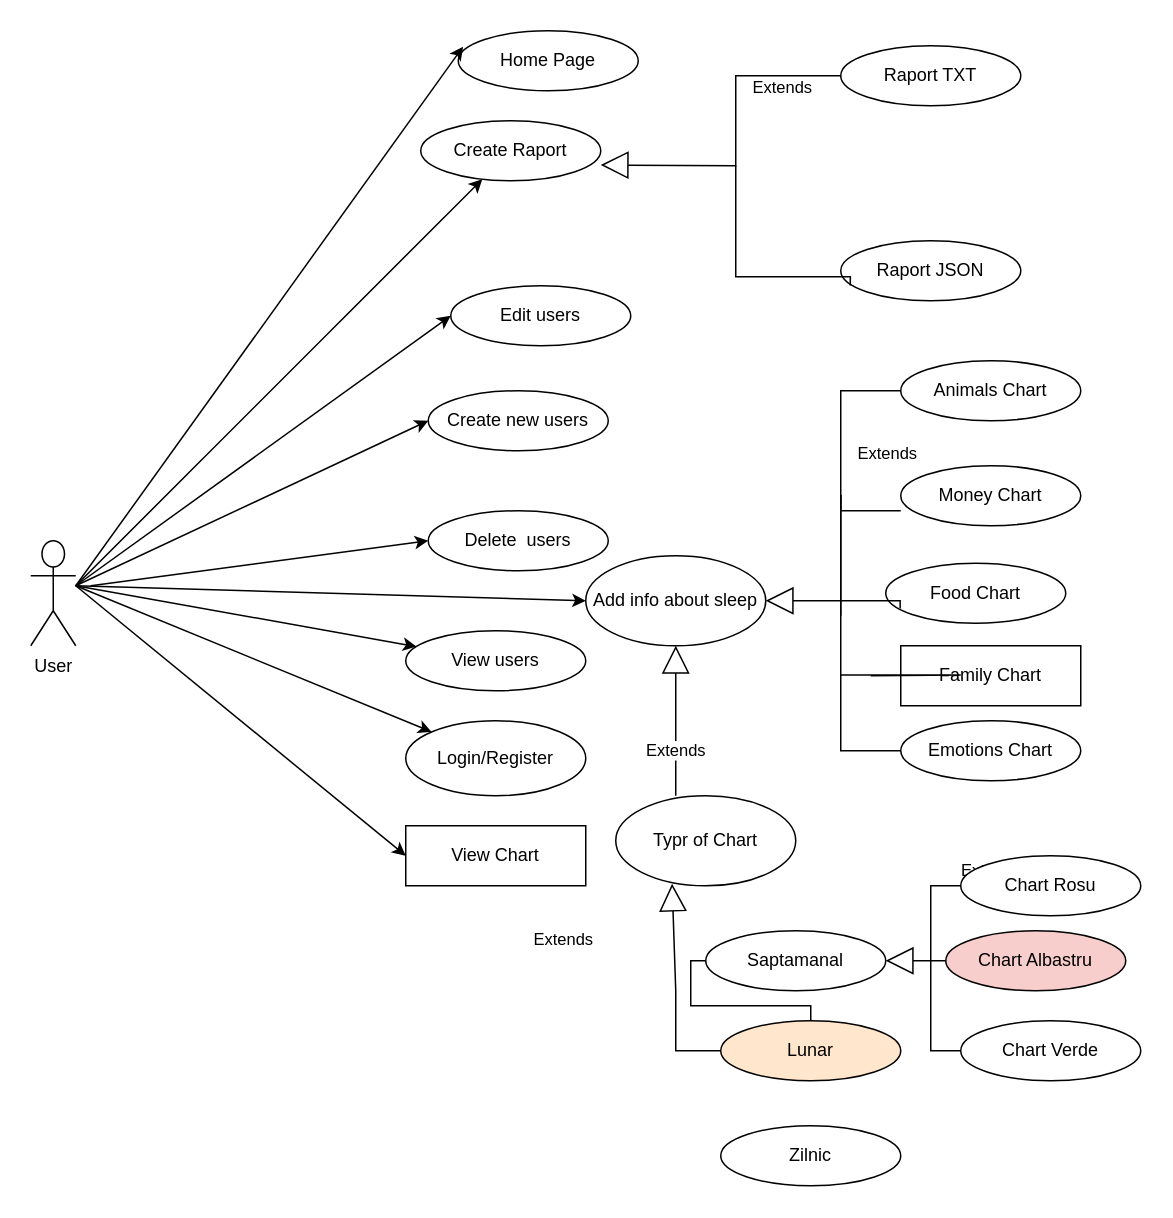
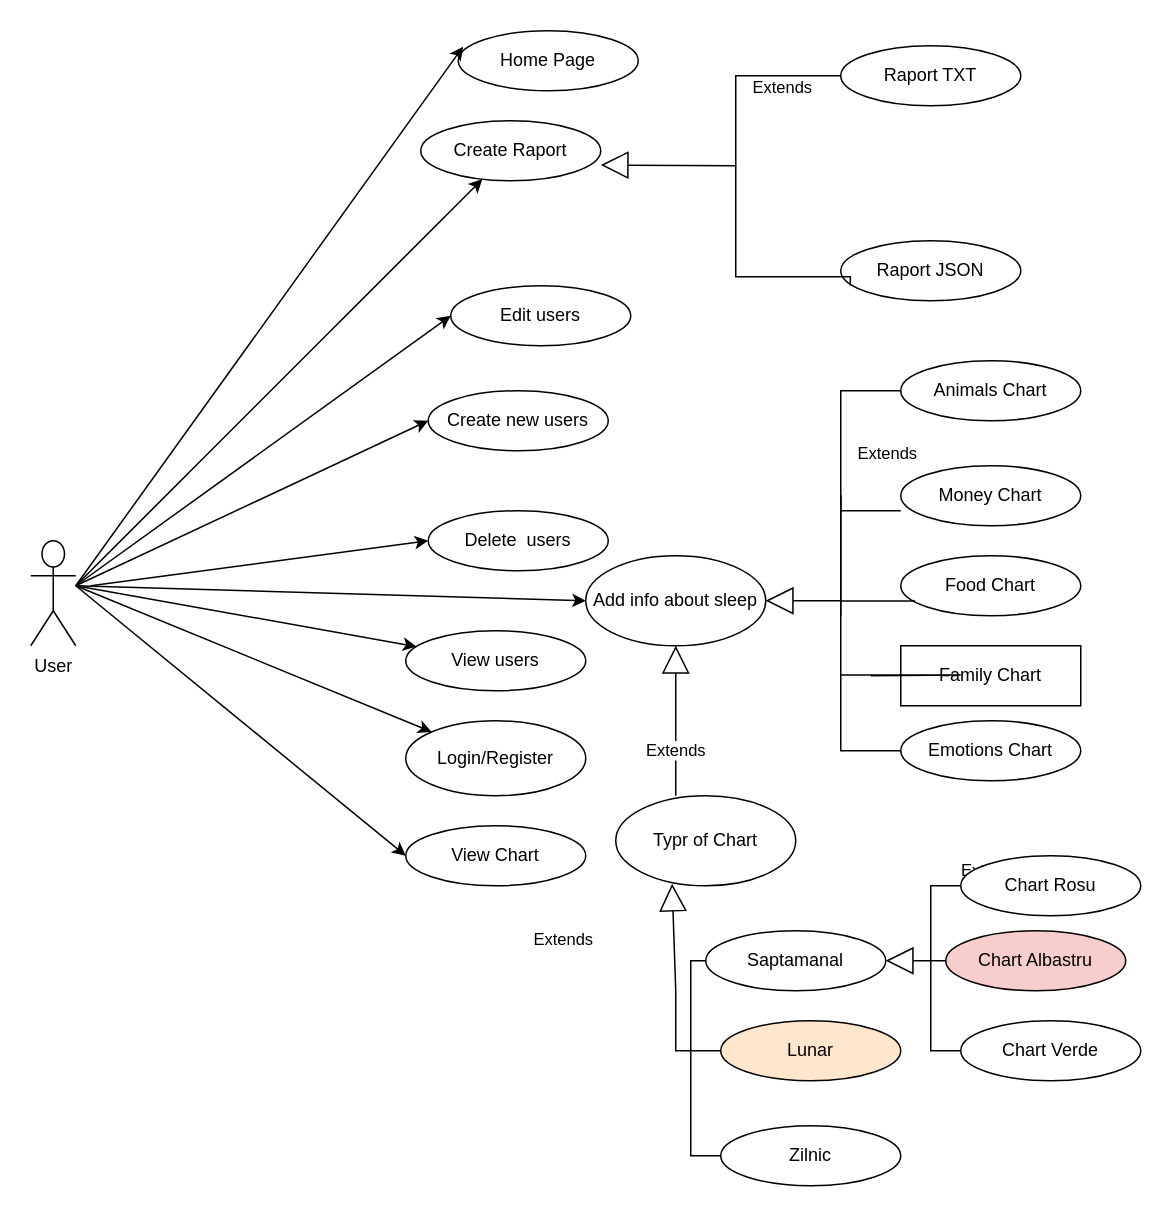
  <mxCell id="0" />
  <mxCell id="1" parent="0" />
  <mxCell id="2" value="User" style="shape=umlActor;verticalLabelPosition=bottom;verticalAlign=top;html=1;outlineConnect=0;" parent="1" vertex="1"><mxGeometry x="20" y="360" width="30" height="70" as="geometry" /></mxCell>
  <mxCell id="3" value="Login/Register" style="ellipse;whiteSpace=wrap;html=1;" parent="1" vertex="1"><mxGeometry x="270" y="480" width="120" height="50" as="geometry" /></mxCell>
  <mxCell id="4" value="" style="endArrow=classic;html=1;rounded=0;" parent="1" target="3" edge="1"><mxGeometry width="50" height="50" relative="1" as="geometry"><mxPoint x="50" y="390" as="sourcePoint" /><mxPoint x="370" y="560" as="targetPoint" /></mxGeometry></mxCell>
  <mxCell id="5" value="Create new users" style="ellipse;whiteSpace=wrap;html=1;" parent="1" vertex="1"><mxGeometry x="285" y="260" width="120" height="40" as="geometry" /></mxCell>
  <mxCell id="6" value="Edit users" style="ellipse;whiteSpace=wrap;html=1;" parent="1" vertex="1"><mxGeometry x="300" y="190" width="120" height="40" as="geometry" /></mxCell>
  <mxCell id="7" value="Delete&amp;nbsp; users" style="ellipse;whiteSpace=wrap;html=1;" parent="1" vertex="1"><mxGeometry x="285" y="340" width="120" height="40" as="geometry" /></mxCell>
  <mxCell id="8" value="View users" style="ellipse;whiteSpace=wrap;html=1;" parent="1" vertex="1"><mxGeometry x="270" y="420" width="120" height="40" as="geometry" /></mxCell>
  <mxCell id="9" value="Create Raport" style="ellipse;whiteSpace=wrap;html=1;" parent="1" vertex="1"><mxGeometry x="280" y="80" width="120" height="40" as="geometry" /></mxCell>
  <mxCell id="10" value="Raport TXT" style="ellipse;whiteSpace=wrap;html=1;" parent="1" vertex="1"><mxGeometry x="560" y="30" width="120" height="40" as="geometry" /></mxCell>
  <mxCell id="11" value="Raport JSON" style="ellipse;whiteSpace=wrap;html=1;" parent="1" vertex="1"><mxGeometry x="560" y="160" width="120" height="40" as="geometry" /></mxCell>
- <mxCell id="12" value="View Chart" style="whiteSpace=wrap;html=1;rounded=0;" parent="1" vertex="1"><mxGeometry x="270" y="550" width="120" height="40" as="geometry" /></mxCell>
+ <mxCell id="12" value="View Chart" style="ellipse;whiteSpace=wrap;html=1;" parent="1" vertex="1"><mxGeometry x="270" y="550" width="120" height="40" as="geometry" /></mxCell>
  <mxCell id="13" value="" style="endArrow=classic;html=1;rounded=0;entryX=0;entryY=0.5;entryDx=0;entryDy=0;" parent="1" target="5" edge="1"><mxGeometry width="50" height="50" relative="1" as="geometry"><mxPoint x="50" y="390" as="sourcePoint" /><mxPoint x="370" y="520" as="targetPoint" /></mxGeometry></mxCell>
  <mxCell id="14" value="" style="endArrow=classic;html=1;rounded=0;entryX=0;entryY=0.5;entryDx=0;entryDy=0;" parent="1" target="6" edge="1"><mxGeometry width="50" height="50" relative="1" as="geometry"><mxPoint x="50" y="390" as="sourcePoint" /><mxPoint x="270" y="290" as="targetPoint" /></mxGeometry></mxCell>
  <mxCell id="15" value="" style="endArrow=classic;html=1;rounded=0;entryX=0;entryY=0.5;entryDx=0;entryDy=0;" parent="1" target="7" edge="1"><mxGeometry width="50" height="50" relative="1" as="geometry"><mxPoint x="60" y="390" as="sourcePoint" /><mxPoint x="280" y="300" as="targetPoint" /></mxGeometry></mxCell>
  <mxCell id="16" value="" style="endArrow=classic;html=1;rounded=0;" parent="1" target="8" edge="1"><mxGeometry width="50" height="50" relative="1" as="geometry"><mxPoint x="50" y="390" as="sourcePoint" /><mxPoint x="290" y="310" as="targetPoint" /></mxGeometry></mxCell>
  <mxCell id="17" value="Home Page" style="ellipse;whiteSpace=wrap;html=1;" parent="1" vertex="1"><mxGeometry x="305" y="20" width="120" height="40" as="geometry" /></mxCell>
  <mxCell id="18" value="" style="endArrow=classic;html=1;rounded=0;entryX=0.027;entryY=0.265;entryDx=0;entryDy=0;entryPerimeter=0;" parent="1" target="17" edge="1"><mxGeometry width="50" height="50" relative="1" as="geometry"><mxPoint x="50" y="390" as="sourcePoint" /><mxPoint x="290.298" y="51.99" as="targetPoint" /></mxGeometry></mxCell>
  <mxCell id="19" value="" style="endArrow=classic;html=1;rounded=0;" parent="1" target="9" edge="1"><mxGeometry width="50" height="50" relative="1" as="geometry"><mxPoint x="50" y="390" as="sourcePoint" /><mxPoint x="290.318" y="52.058" as="targetPoint" /></mxGeometry></mxCell>
  <mxCell id="20" value="" style="endArrow=classic;html=1;rounded=0;entryX=0;entryY=0.5;entryDx=0;entryDy=0;" parent="1" target="12" edge="1"><mxGeometry width="50" height="50" relative="1" as="geometry"><mxPoint x="50" y="390" as="sourcePoint" /><mxPoint x="304.36" y="147" as="targetPoint" /></mxGeometry></mxCell>
  <mxCell id="21" value="Extends" style="endArrow=block;endSize=16;endFill=0;html=1;rounded=0;" parent="1" source="10" edge="1"><mxGeometry x="-0.29" y="31" width="160" relative="1" as="geometry"><mxPoint x="240" y="109.5" as="sourcePoint" /><mxPoint x="400" y="109.5" as="targetPoint" /><Array as="points"><mxPoint x="490" y="50" /><mxPoint x="490" y="110" /></Array><mxPoint as="offset" /></mxGeometry></mxCell>
  <mxCell id="22" value="" style="endArrow=none;html=1;edgeStyle=orthogonalEdgeStyle;rounded=0;entryX=0.053;entryY=0.745;entryDx=0;entryDy=0;entryPerimeter=0;" parent="1" target="11" edge="1"><mxGeometry relative="1" as="geometry"><mxPoint x="490" y="110" as="sourcePoint" /><mxPoint x="420" y="200" as="targetPoint" /><Array as="points"><mxPoint x="490" y="184" /><mxPoint x="566" y="184" /></Array></mxGeometry></mxCell>
  <mxCell id="23" value="Add info about sleep" style="ellipse;whiteSpace=wrap;html=1;" parent="1" vertex="1"><mxGeometry x="390" y="370" width="120" height="60" as="geometry" /></mxCell>
  <mxCell id="24" value="" style="endArrow=classic;html=1;rounded=0;entryX=0;entryY=0.5;entryDx=0;entryDy=0;" parent="1" target="23" edge="1"><mxGeometry width="50" height="50" relative="1" as="geometry"><mxPoint x="50" y="390" as="sourcePoint" /><mxPoint x="285.16" y="561.4" as="targetPoint" /></mxGeometry></mxCell>
  <mxCell id="25" value="Money Chart" style="ellipse;whiteSpace=wrap;html=1;" parent="1" vertex="1"><mxGeometry x="600" y="310" width="120" height="40" as="geometry" /></mxCell>
- <mxCell id="26" value="Food Chart" style="ellipse;whiteSpace=wrap;html=1;" parent="1" vertex="1"><mxGeometry x="590" y="375" width="120" height="40" as="geometry" /></mxCell>
+ <mxCell id="26" value="Food Chart" style="ellipse;whiteSpace=wrap;html=1;" parent="1" vertex="1"><mxGeometry x="600" y="370" width="120" height="40" as="geometry" /></mxCell>
  <mxCell id="27" value="Family Chart" style="whiteSpace=wrap;html=1;rounded=0;" parent="1" vertex="1"><mxGeometry x="600" y="430" width="120" height="40" as="geometry" /></mxCell>
  <mxCell id="28" value="Emotions Chart" style="ellipse;whiteSpace=wrap;html=1;" parent="1" vertex="1"><mxGeometry x="600" y="480" width="120" height="40" as="geometry" /></mxCell>
  <mxCell id="29" value="Animals Chart" style="ellipse;whiteSpace=wrap;html=1;" parent="1" vertex="1"><mxGeometry x="600" y="240" width="120" height="40" as="geometry" /></mxCell>
  <mxCell id="30" value="Extends" style="endArrow=block;endSize=16;endFill=0;html=1;rounded=0;exitX=0;exitY=0.5;exitDx=0;exitDy=0;entryX=1;entryY=0.5;entryDx=0;entryDy=0;" parent="1" source="29" target="23" edge="1"><mxGeometry x="-0.29" y="31" width="160" relative="1" as="geometry"><mxPoint x="690" y="340" as="sourcePoint" /><mxPoint x="530" y="399.5" as="targetPoint" /><Array as="points"><mxPoint x="560" y="260" /><mxPoint x="560" y="400" /></Array><mxPoint as="offset" /></mxGeometry></mxCell>
  <mxCell id="31" value="" style="endArrow=none;html=1;edgeStyle=orthogonalEdgeStyle;rounded=0;entryX=0;entryY=0.5;entryDx=0;entryDy=0;" parent="1" target="28" edge="1"><mxGeometry relative="1" as="geometry"><mxPoint x="560" y="329.5" as="sourcePoint" /><mxPoint x="720" y="329.5" as="targetPoint" /><Array as="points"><mxPoint x="560" y="500" /></Array></mxGeometry></mxCell>
  <mxCell id="32" value="" style="endArrow=none;html=1;edgeStyle=orthogonalEdgeStyle;rounded=0;" parent="1" edge="1"><mxGeometry relative="1" as="geometry"><mxPoint x="560" y="329.5" as="sourcePoint" /><mxPoint x="600" y="340" as="targetPoint" /><Array as="points"><mxPoint x="560" y="340" /></Array></mxGeometry></mxCell>
  <mxCell id="33" value="" style="endArrow=none;html=1;edgeStyle=orthogonalEdgeStyle;rounded=0;" parent="1" edge="1"><mxGeometry relative="1" as="geometry"><mxPoint x="560" y="449.5" as="sourcePoint" /><mxPoint x="580" y="450" as="targetPoint" /><Array as="points"><mxPoint x="640" y="449.5" /><mxPoint x="640" y="449.5" /></Array></mxGeometry></mxCell>
  <mxCell id="34" value="" style="endArrow=none;html=1;edgeStyle=orthogonalEdgeStyle;rounded=0;entryX=0.08;entryY=0.755;entryDx=0;entryDy=0;entryPerimeter=0;" parent="1" target="26" edge="1"><mxGeometry relative="1" as="geometry"><mxPoint x="560" y="410" as="sourcePoint" /><mxPoint x="530" y="570" as="targetPoint" /><Array as="points"><mxPoint x="560" y="400" /></Array></mxGeometry></mxCell>
  <mxCell id="35" value="Extends" style="endArrow=block;endSize=16;endFill=0;html=1;rounded=0;entryX=0.5;entryY=1;entryDx=0;entryDy=0;" edge="1" parent="1" target="23"><mxGeometry x="-0.4" width="160" relative="1" as="geometry"><mxPoint x="450" y="530" as="sourcePoint" /><mxPoint x="680" y="420" as="targetPoint" /><mxPoint as="offset" /></mxGeometry></mxCell>
  <mxCell id="36" value="Typr of Chart" style="ellipse;whiteSpace=wrap;html=1;" vertex="1" parent="1"><mxGeometry x="410" y="530" width="120" height="60" as="geometry" /></mxCell>
  <mxCell id="37" value="Extends" style="endArrow=block;endSize=16;endFill=0;html=1;rounded=0;entryX=0.313;entryY=0.977;entryDx=0;entryDy=0;entryPerimeter=0;" edge="1" parent="1" target="36"><mxGeometry x="0.699" y="74" width="160" relative="1" as="geometry"><mxPoint x="570" y="700" as="sourcePoint" /><mxPoint x="680" y="420" as="targetPoint" /><Array as="points"><mxPoint x="450" y="700" /><mxPoint x="450" y="660" /></Array><mxPoint as="offset" /></mxGeometry></mxCell>
  <mxCell id="38" value="Saptamanal" style="ellipse;whiteSpace=wrap;html=1;" vertex="1" parent="1"><mxGeometry x="470" y="620" width="120" height="40" as="geometry" /></mxCell>
  <mxCell id="39" value="Lunar" style="ellipse;whiteSpace=wrap;html=1;fillColor=#ffe6cc;" vertex="1" parent="1"><mxGeometry x="480" y="680" width="120" height="40" as="geometry" /></mxCell>
  <mxCell id="40" value="Zilnic" style="ellipse;whiteSpace=wrap;html=1;" vertex="1" parent="1"><mxGeometry x="480" y="750" width="120" height="40" as="geometry" /></mxCell>
- <mxCell id="41" value="" style="endArrow=none;html=1;edgeStyle=orthogonalEdgeStyle;rounded=0;exitX=0;exitY=0.5;exitDx=0;exitDy=0;" edge="1" parent="1" source="38" target="39"><mxGeometry relative="1" as="geometry"><mxPoint x="510" y="620" as="sourcePoint" /><mxPoint x="530" y="790" as="targetPoint" /></mxGeometry></mxCell>
+ <mxCell id="41" value="" style="endArrow=none;html=1;edgeStyle=orthogonalEdgeStyle;rounded=0;exitX=0;exitY=0.5;exitDx=0;exitDy=0;entryX=0;entryY=0.5;entryDx=0;entryDy=0;" edge="1" parent="1" source="38" target="40"><mxGeometry relative="1" as="geometry"><mxPoint x="510" y="620" as="sourcePoint" /><mxPoint x="530" y="790" as="targetPoint" /></mxGeometry></mxCell>
  <mxCell id="42" value="Extends" style="endArrow=block;endSize=16;endFill=0;html=1;rounded=0;entryX=1;entryY=0.5;entryDx=0;entryDy=0;" edge="1" parent="1" source="47" target="38"><mxGeometry x="-1" y="-67" width="160" relative="1" as="geometry"><mxPoint x="670" y="640" as="sourcePoint" /><mxPoint x="750" y="690" as="targetPoint" /><mxPoint x="30" y="7" as="offset" /></mxGeometry></mxCell>
  <mxCell id="43" value="Chart Rosu" style="ellipse;whiteSpace=wrap;html=1;" vertex="1" parent="1"><mxGeometry x="640" y="570" width="120" height="40" as="geometry" /></mxCell>
  <mxCell id="44" value="Chart Verde" style="ellipse;whiteSpace=wrap;html=1;" vertex="1" parent="1"><mxGeometry x="640" y="680" width="120" height="40" as="geometry" /></mxCell>
  <mxCell id="45" value="" style="endArrow=none;html=1;edgeStyle=orthogonalEdgeStyle;rounded=0;entryX=0;entryY=0.5;entryDx=0;entryDy=0;exitX=0;exitY=0.5;exitDx=0;exitDy=0;" edge="1" parent="1" source="43" target="44"><mxGeometry relative="1" as="geometry"><mxPoint x="620" y="590" as="sourcePoint" /><mxPoint x="750" y="690" as="targetPoint" /><Array as="points"><mxPoint x="620" y="590" /><mxPoint x="620" y="700" /></Array></mxGeometry></mxCell>
  <mxCell id="46" value="" style="endArrow=block;endSize=16;endFill=0;html=1;rounded=0;entryX=1;entryY=0.5;entryDx=0;entryDy=0;" edge="1" parent="1" target="47"><mxGeometry x="-1" y="-67" width="160" relative="1" as="geometry"><mxPoint x="670" y="640" as="sourcePoint" /><mxPoint x="590" y="640" as="targetPoint" /><mxPoint x="30" y="7" as="offset" /></mxGeometry></mxCell>
  <mxCell id="47" value="Chart Albastru" style="ellipse;whiteSpace=wrap;html=1;fillColor=#f8cecc;" vertex="1" parent="1"><mxGeometry x="630" y="620" width="120" height="40" as="geometry" /></mxCell>
